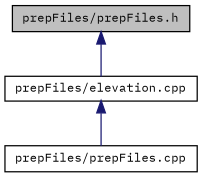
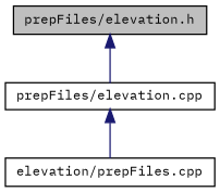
  digraph {
    fontname="IBM Plex Mono"
    node [color=black fillcolor=white fontname="IBM Plex Mono" fontsize=10 shape=record style=filled]
    edge [color=midnightblue dir=back fontname="IBM Plex Mono" fontsize=10 labelfontname=Helvetica labelfontsize=10 style=solid]
-   n1 [fillcolor=grey75 fontcolor=black height=0.2 label="prepFiles/prepFiles.h" width=0.4]
+   n1 [fillcolor=grey75 fontcolor=black height=0.2 label="prepFiles/elevation.h" width=0.4]
    n2 [height=0.2 label="prepFiles/elevation.cpp" width=0.4]
-   n3 [height=0.2 label="prepFiles/prepFiles.cpp" width=0.4]
+   n3 [height=0.2 label="elevation/prepFiles.cpp" width=0.4]
    n1 -> n2
    n2 -> n3
  }
